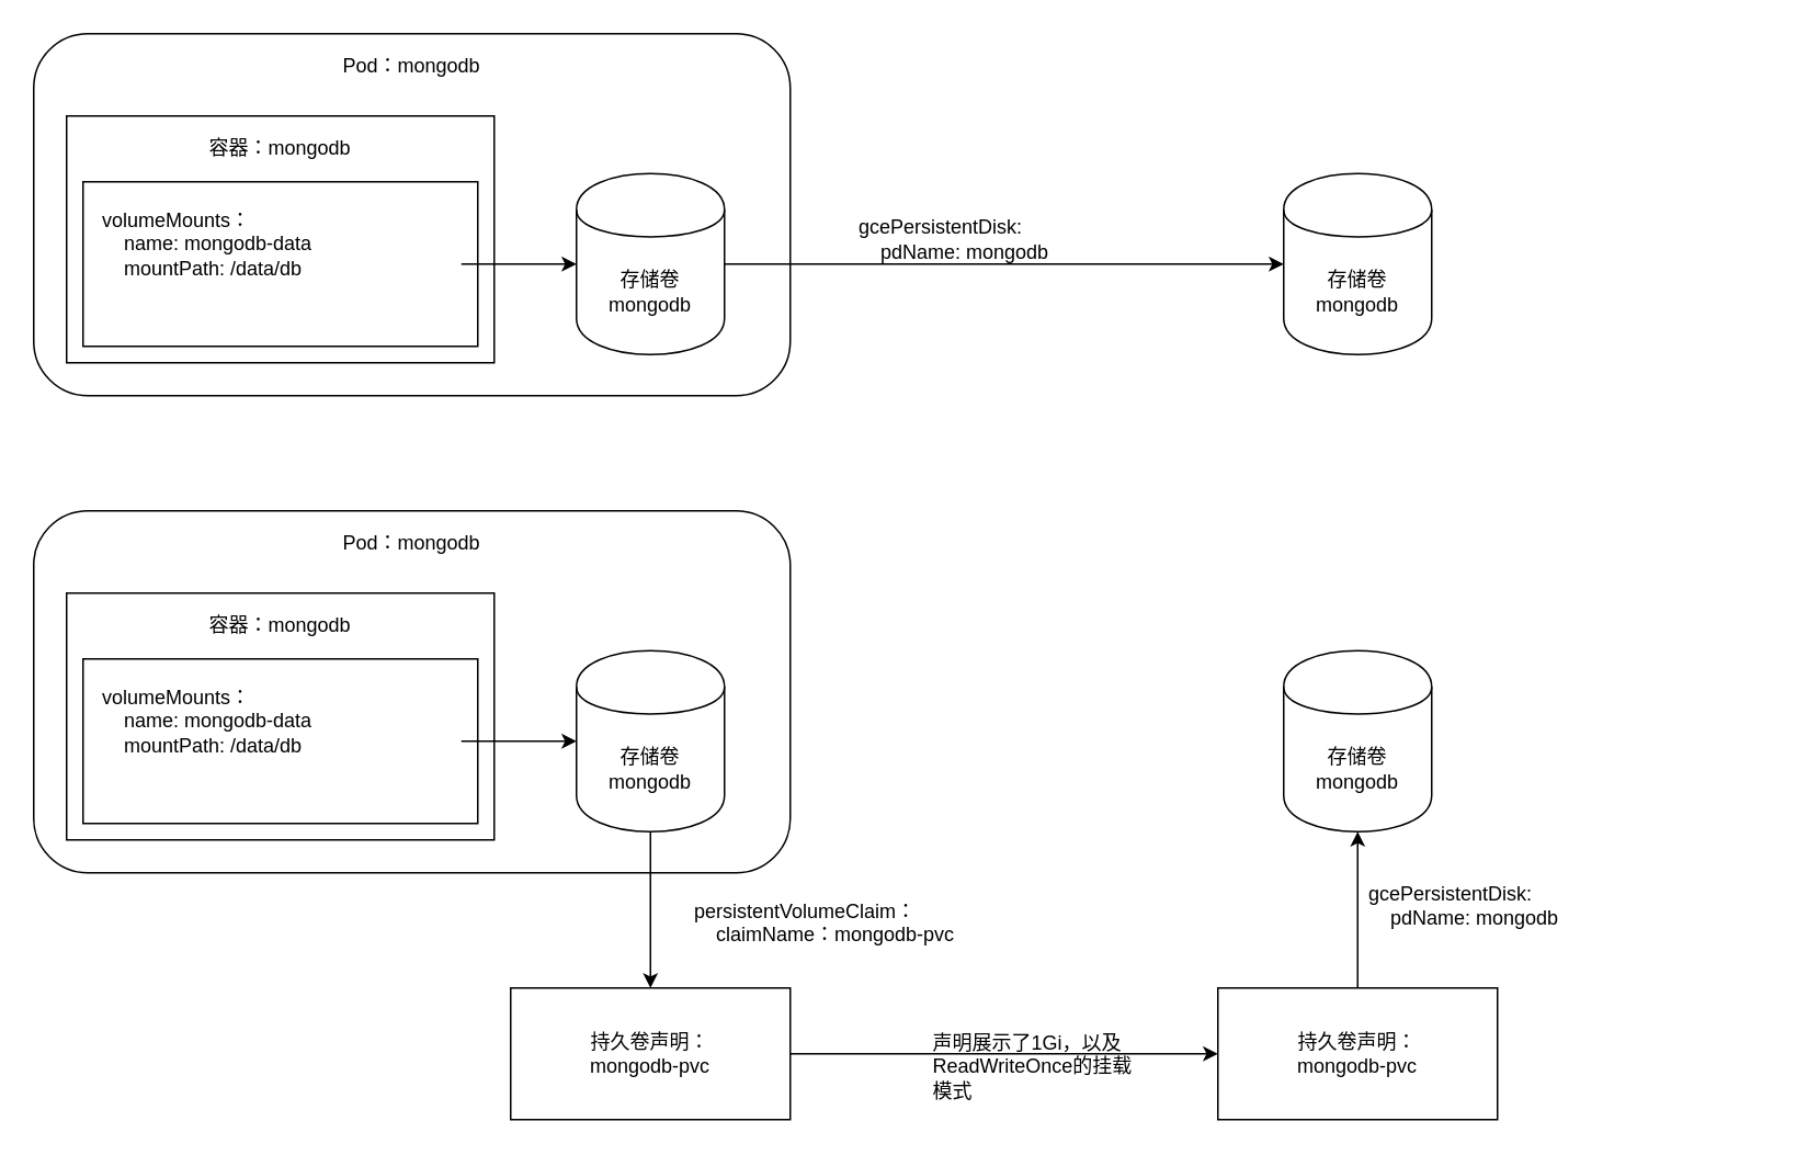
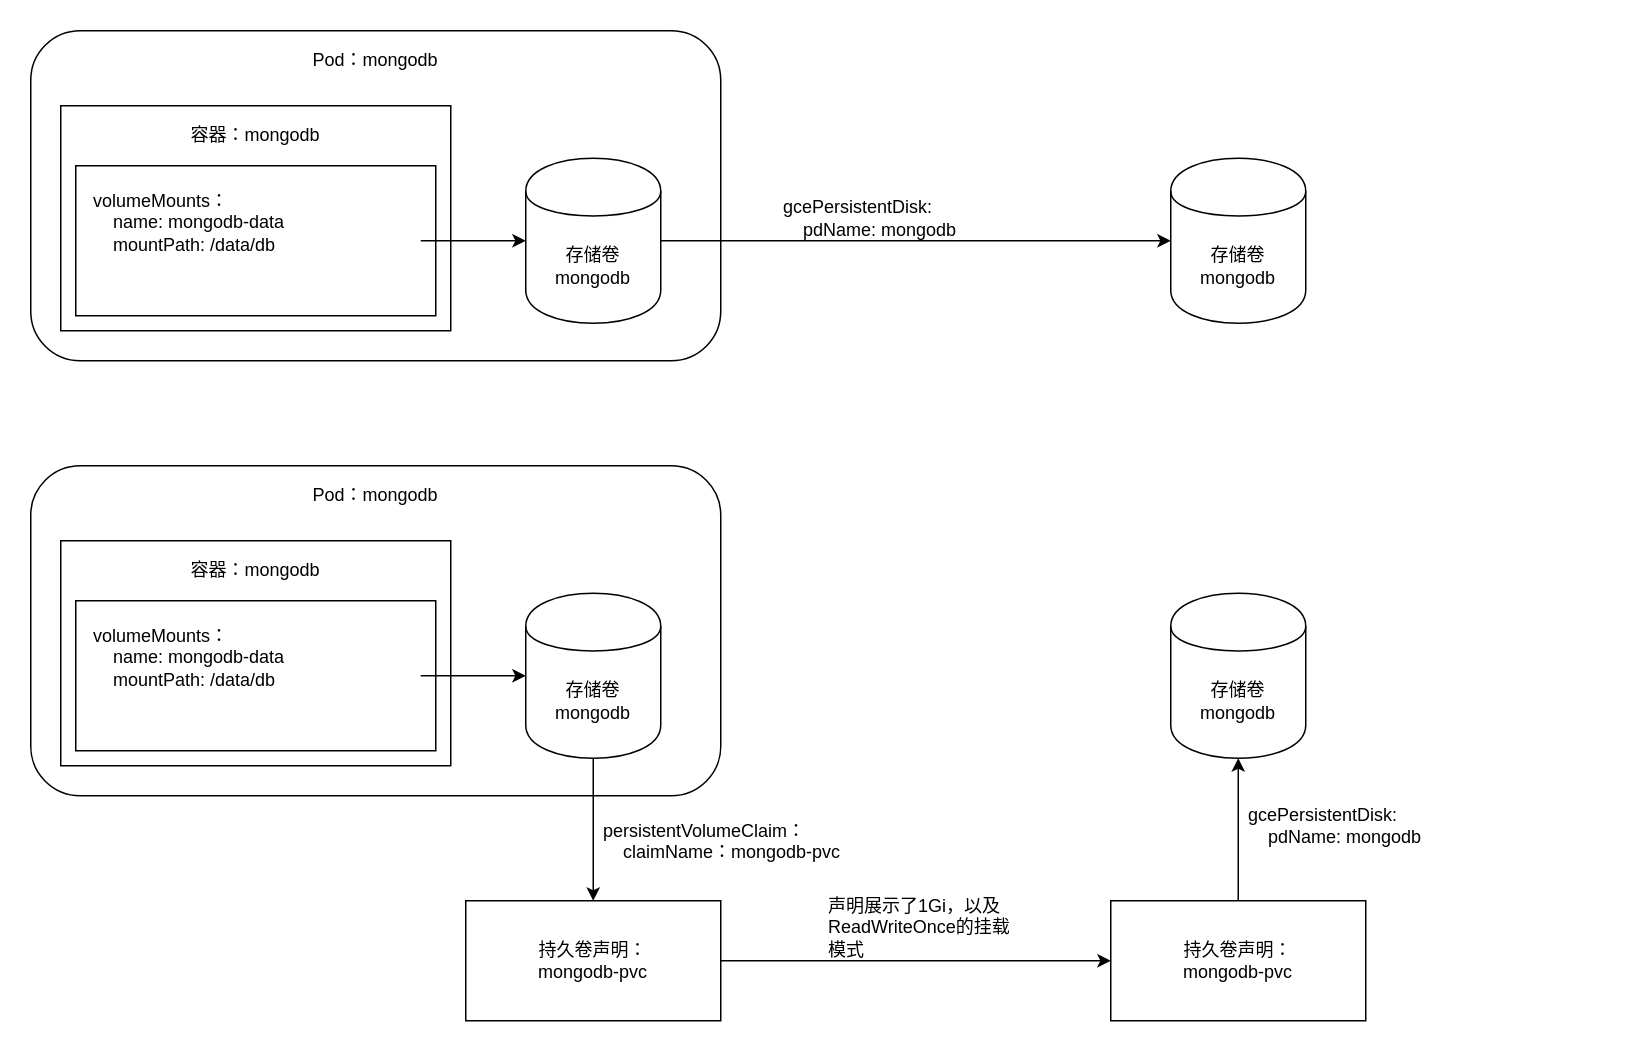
  <mxCell id="0" />
  <mxCell id="1" parent="0" />
  <mxCell id="2" value="" style="rounded=1;whiteSpace=wrap;html=1;" vertex="1" parent="1"><mxGeometry x="20" y="20" width="460" height="220" as="geometry" /></mxCell>
  <mxCell id="3" value="Pod：mongodb" style="text;html=1;strokeColor=none;fillColor=none;align=center;verticalAlign=middle;whiteSpace=wrap;rounded=0;" vertex="1" parent="1"><mxGeometry x="120" y="30" width="260" height="20" as="geometry" /></mxCell>
  <mxCell id="4" value="" style="rounded=0;whiteSpace=wrap;html=1;" vertex="1" parent="1"><mxGeometry x="40" y="70" width="260" height="150" as="geometry" /></mxCell>
  <mxCell id="5" style="edgeStyle=orthogonalEdgeStyle;rounded=0;orthogonalLoop=1;jettySize=auto;html=1;entryX=0;entryY=0.5;entryDx=0;entryDy=0;" edge="1" parent="1" source="6" target="20"><mxGeometry relative="1" as="geometry" /></mxCell>
  <mxCell id="6" value="存储卷&lt;br&gt;mongodb" style="shape=cylinder;whiteSpace=wrap;html=1;boundedLbl=1;backgroundOutline=1;" vertex="1" parent="1"><mxGeometry x="350" y="105" width="90" height="110" as="geometry" /></mxCell>
  <mxCell id="7" value="容器：mongodb" style="text;html=1;strokeColor=none;fillColor=none;align=center;verticalAlign=middle;whiteSpace=wrap;rounded=0;" vertex="1" parent="1"><mxGeometry x="110" y="80" width="120" height="20" as="geometry" /></mxCell>
  <mxCell id="8" value="" style="rounded=0;whiteSpace=wrap;html=1;" vertex="1" parent="1"><mxGeometry x="50" y="110" width="240" height="100" as="geometry" /></mxCell>
  <mxCell id="9" value="volumeMounts：&lt;br&gt;&amp;nbsp; &amp;nbsp; name: mongodb-data&lt;br&gt;&amp;nbsp; &amp;nbsp; mountPath: /data/db" style="text;html=1;strokeColor=none;fillColor=none;align=left;verticalAlign=top;whiteSpace=wrap;rounded=0;" vertex="1" parent="1"><mxGeometry x="60" y="120" width="220" height="80" as="geometry" /></mxCell>
  <mxCell id="10" value="" style="endArrow=classic;html=1;entryX=0;entryY=0.5;entryDx=0;entryDy=0;exitX=1;exitY=0.5;exitDx=0;exitDy=0;" edge="1" parent="1" source="9" target="6"><mxGeometry width="50" height="50" relative="1" as="geometry"><mxPoint x="620" y="170" as="sourcePoint" /><mxPoint x="670" y="120" as="targetPoint" /></mxGeometry></mxCell>
  <mxCell id="11" value="" style="rounded=1;whiteSpace=wrap;html=1;" vertex="1" parent="1"><mxGeometry x="20" y="310" width="460" height="220" as="geometry" /></mxCell>
  <mxCell id="12" value="Pod：mongodb" style="text;html=1;strokeColor=none;fillColor=none;align=center;verticalAlign=middle;whiteSpace=wrap;rounded=0;" vertex="1" parent="1"><mxGeometry x="120" y="320" width="260" height="20" as="geometry" /></mxCell>
  <mxCell id="13" value="" style="rounded=0;whiteSpace=wrap;html=1;" vertex="1" parent="1"><mxGeometry x="40" y="360" width="260" height="150" as="geometry" /></mxCell>
  <mxCell id="14" style="edgeStyle=orthogonalEdgeStyle;rounded=0;orthogonalLoop=1;jettySize=auto;html=1;" edge="1" parent="1" source="15" target="24"><mxGeometry relative="1" as="geometry" /></mxCell>
  <mxCell id="15" value="存储卷&lt;br&gt;mongodb" style="shape=cylinder;whiteSpace=wrap;html=1;boundedLbl=1;backgroundOutline=1;" vertex="1" parent="1"><mxGeometry x="350" y="395" width="90" height="110" as="geometry" /></mxCell>
  <mxCell id="16" value="容器：mongodb" style="text;html=1;strokeColor=none;fillColor=none;align=center;verticalAlign=middle;whiteSpace=wrap;rounded=0;" vertex="1" parent="1"><mxGeometry x="110" y="370" width="120" height="20" as="geometry" /></mxCell>
  <mxCell id="17" value="" style="rounded=0;whiteSpace=wrap;html=1;" vertex="1" parent="1"><mxGeometry x="50" y="400" width="240" height="100" as="geometry" /></mxCell>
  <mxCell id="18" value="volumeMounts：&lt;br&gt;&amp;nbsp; &amp;nbsp; name: mongodb-data&lt;br&gt;&amp;nbsp; &amp;nbsp; mountPath: /data/db" style="text;html=1;strokeColor=none;fillColor=none;align=left;verticalAlign=top;whiteSpace=wrap;rounded=0;" vertex="1" parent="1"><mxGeometry x="60" y="410" width="220" height="80" as="geometry" /></mxCell>
  <mxCell id="19" value="" style="endArrow=classic;html=1;entryX=0;entryY=0.5;entryDx=0;entryDy=0;exitX=1;exitY=0.5;exitDx=0;exitDy=0;" edge="1" parent="1" source="18" target="15"><mxGeometry width="50" height="50" relative="1" as="geometry"><mxPoint x="620" y="460" as="sourcePoint" /><mxPoint x="670" y="410" as="targetPoint" /></mxGeometry></mxCell>
  <mxCell id="20" value="存储卷&lt;br&gt;mongodb" style="shape=cylinder;whiteSpace=wrap;html=1;boundedLbl=1;backgroundOutline=1;" vertex="1" parent="1"><mxGeometry x="780" y="105" width="90" height="110" as="geometry" /></mxCell>
  <mxCell id="21" value="gcePersistentDisk:&lt;br&gt;&amp;nbsp; &amp;nbsp; pdName: mongodb" style="text;html=1;strokeColor=none;fillColor=none;align=left;verticalAlign=middle;whiteSpace=wrap;rounded=0;" vertex="1" parent="1"><mxGeometry x="520" y="135" width="240" height="20" as="geometry" /></mxCell>
  <mxCell id="22" value="存储卷&lt;br&gt;mongodb" style="shape=cylinder;whiteSpace=wrap;html=1;boundedLbl=1;backgroundOutline=1;" vertex="1" parent="1"><mxGeometry x="780" y="395" width="90" height="110" as="geometry" /></mxCell>
  <mxCell id="23" style="edgeStyle=orthogonalEdgeStyle;rounded=0;orthogonalLoop=1;jettySize=auto;html=1;entryX=0;entryY=0.5;entryDx=0;entryDy=0;" edge="1" parent="1" source="24" target="26"><mxGeometry relative="1" as="geometry" /></mxCell>
  <mxCell id="24" value="持久卷声明：&lt;br&gt;mongodb-pvc" style="rounded=0;whiteSpace=wrap;html=1;align=center;" vertex="1" parent="1"><mxGeometry x="310" y="600" width="170" height="80" as="geometry" /></mxCell>
  <mxCell id="25" style="edgeStyle=orthogonalEdgeStyle;rounded=0;orthogonalLoop=1;jettySize=auto;html=1;entryX=0.5;entryY=1;entryDx=0;entryDy=0;" edge="1" parent="1" source="26" target="22"><mxGeometry relative="1" as="geometry" /></mxCell>
  <mxCell id="26" value="持久卷声明：&lt;br&gt;mongodb-pvc" style="rounded=0;whiteSpace=wrap;html=1;align=center;" vertex="1" parent="1"><mxGeometry x="740" y="600" width="170" height="80" as="geometry" /></mxCell>
  <mxCell id="27" value="gcePersistentDisk:&lt;br&gt;&amp;nbsp; &amp;nbsp; pdName: mongodb" style="text;html=1;strokeColor=none;fillColor=none;align=left;verticalAlign=middle;whiteSpace=wrap;rounded=0;" vertex="1" parent="1"><mxGeometry x="830" y="540" width="240" height="20" as="geometry" /></mxCell>
- <mxCell id="28" value="声明展示了1Gi，以及ReadWriteOnce的挂载模式" style="text;html=1;strokeColor=none;fillColor=none;align=left;verticalAlign=top;whiteSpace=wrap;rounded=0;" vertex="1" parent="1"><mxGeometry x="565" y="620" width="130" height="70" as="geometry" /></mxCell>
- <mxCell id="29" value="persistentVolumeClaim：&lt;br&gt;&amp;nbsp; &amp;nbsp; claimName：mongodb-pvc" style="text;html=1;strokeColor=none;fillColor=none;align=left;verticalAlign=top;whiteSpace=wrap;rounded=0;" vertex="1" parent="1"><mxGeometry x="420" y="540" width="250" height="40" as="geometry" /></mxCell>
+ <mxCell id="28" value="声明展示了1Gi，以及ReadWriteOnce的挂载模式" style="text;html=1;strokeColor=none;fillColor=none;align=left;verticalAlign=top;whiteSpace=wrap;rounded=0;" vertex="1" parent="1"><mxGeometry x="550" y="590" width="130" height="70" as="geometry" /></mxCell>
+ <mxCell id="29" value="persistentVolumeClaim：&lt;br&gt;&amp;nbsp; &amp;nbsp; claimName：mongodb-pvc" style="text;html=1;strokeColor=none;fillColor=none;align=left;verticalAlign=top;whiteSpace=wrap;rounded=0;" vertex="1" parent="1"><mxGeometry x="400" y="540" width="250" height="40" as="geometry" /></mxCell>
